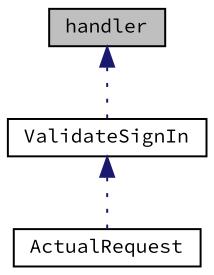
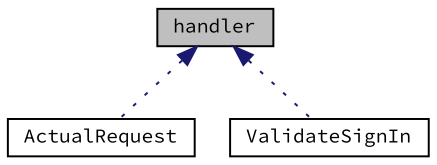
  digraph {
    fontname="Source Code Pro"
    node [color=black fillcolor=white fontname="Source Code Pro" fontsize=10 shape=record style=filled]
    edge [color=midnightblue dir=back fontname="Source Code Pro" fontsize=10 labelfontname=Helvetica labelfontsize=10 style=dotted]
    n1 [fillcolor=grey75 fontcolor=black height=0.2 label=handler width=0.4]
    n2 [height=0.2 label=ActualRequest width=0.4]
    n3 [height=0.2 label=ValidateSignIn width=0.4]
-   n3 -> n2
+   n1 -> n2
    n1 -> n3
  }
